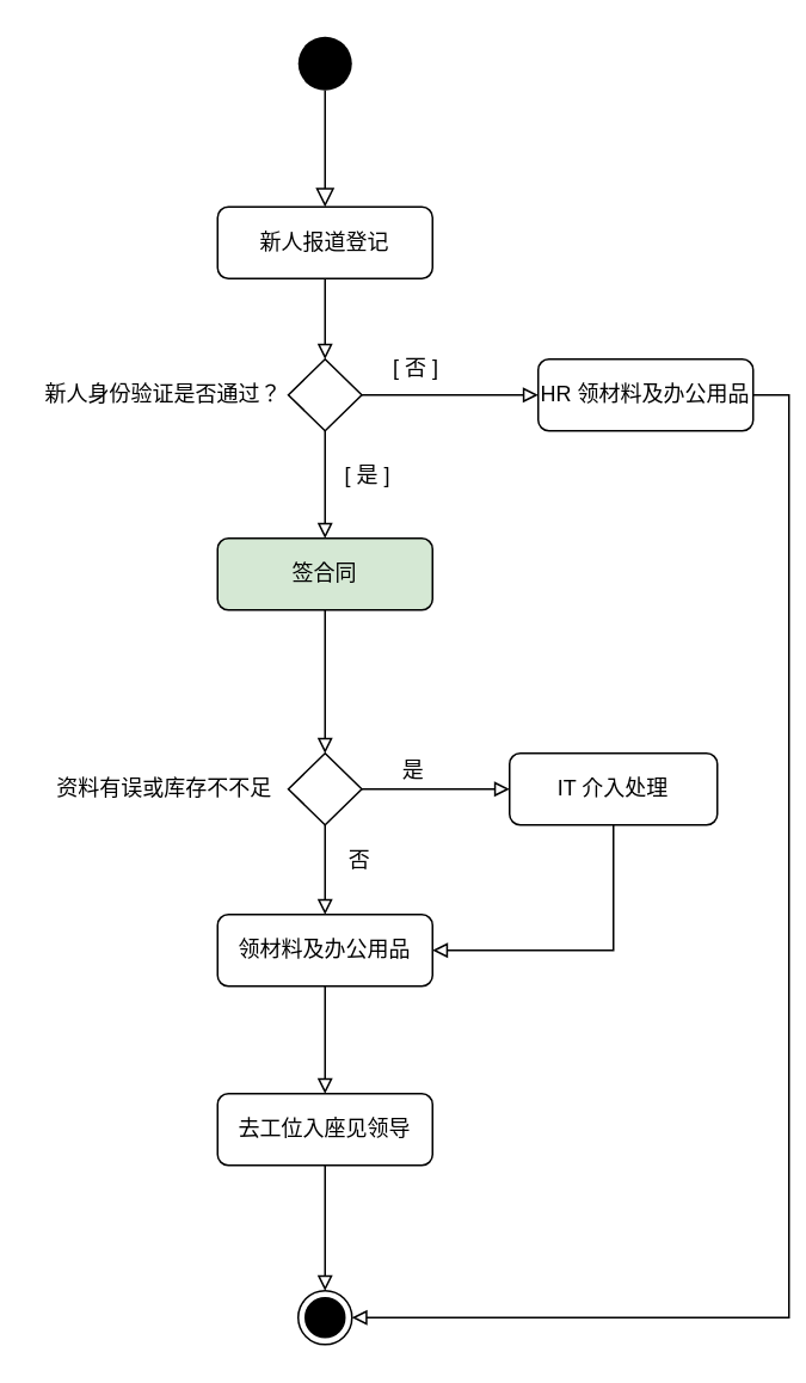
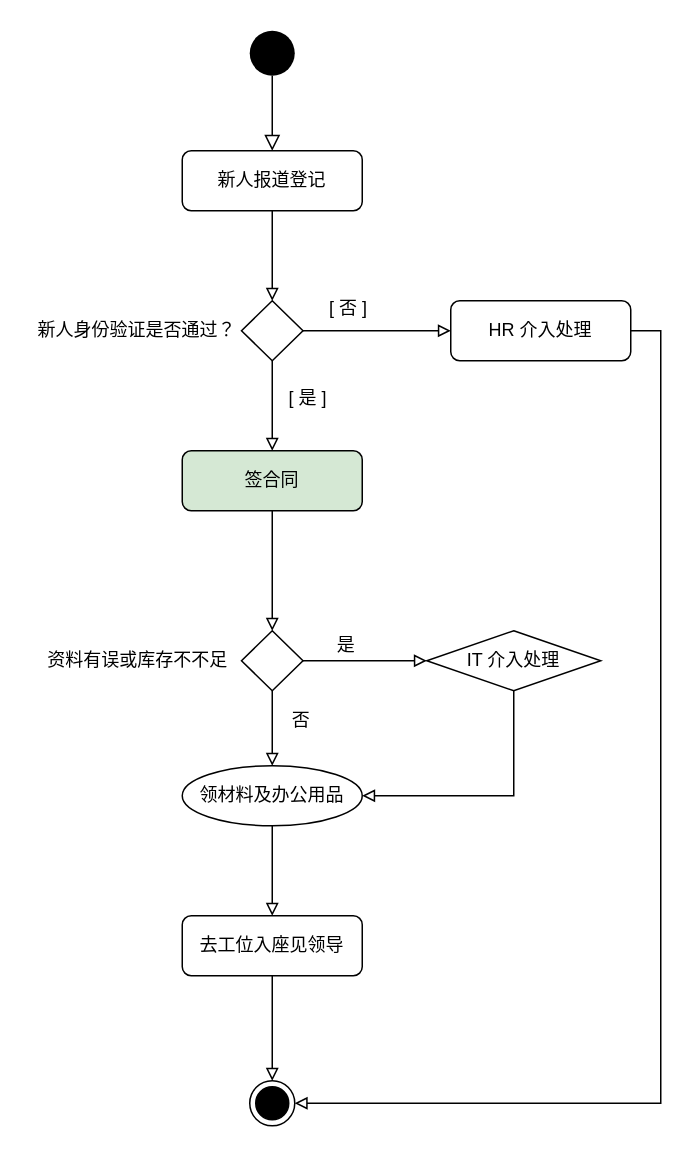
  <mxCell id="0" />
  <mxCell id="1" parent="0" />
  <mxCell id="2" style="edgeStyle=orthogonalEdgeStyle;rounded=0;orthogonalLoop=1;jettySize=auto;html=1;exitX=0.5;exitY=1;exitDx=0;exitDy=0;entryX=0.5;entryY=0;entryDx=0;entryDy=0;endArrow=block;endFill=0;" edge="1" parent="1" source="3" target="15"><mxGeometry relative="1" as="geometry" /></mxCell>
- <mxCell id="3" value="新人报道登记" style="rounded=1;whiteSpace=wrap;html=1;fontSize=12;glass=0;strokeWidth=1;shadow=0;" vertex="1" parent="1"><mxGeometry x="121" y="115" width="120" height="40" as="geometry" /></mxCell>
+ <mxCell id="3" value="新人报道登记" style="rounded=1;whiteSpace=wrap;html=1;fontSize=12;glass=0;strokeWidth=1;shadow=0;" vertex="1" parent="1"><mxGeometry x="121" y="100" width="120" height="40" as="geometry" /></mxCell>
  <mxCell id="4" value="" style="ellipse;fillColor=#000000;strokeColor=none;" vertex="1" parent="1"><mxGeometry x="166" y="20" width="30" height="30" as="geometry" /></mxCell>
  <mxCell id="5" value="" style="rounded=0;html=1;jettySize=auto;orthogonalLoop=1;fontSize=11;endArrow=block;endFill=0;endSize=8;strokeWidth=1;shadow=0;labelBackgroundColor=none;edgeStyle=orthogonalEdgeStyle;exitX=0.5;exitY=1;exitDx=0;exitDy=0;entryX=0.5;entryY=0;entryDx=0;entryDy=0;" edge="1" parent="1" source="4" target="3"><mxGeometry x="90" y="-250" as="geometry"><mxPoint x="191" y="110" as="sourcePoint" /><mxPoint x="371" y="80" as="targetPoint" /></mxGeometry></mxCell>
  <mxCell id="6" value="签合同" style="rounded=1;whiteSpace=wrap;html=1;fontSize=12;glass=0;strokeWidth=1;shadow=0;fillColor=#d5e8d4;" vertex="1" parent="1"><mxGeometry x="121" y="300" width="120" height="40" as="geometry" /></mxCell>
  <mxCell id="7" style="edgeStyle=orthogonalEdgeStyle;rounded=0;orthogonalLoop=1;jettySize=auto;html=1;entryX=0.5;entryY=0;entryDx=0;entryDy=0;endArrow=block;endFill=0;strokeWidth=1;" edge="1" parent="1" source="6" target="23"><mxGeometry x="90" y="-250" as="geometry"><mxPoint x="181" y="400" as="targetPoint" /></mxGeometry></mxCell>
  <mxCell id="8" style="edgeStyle=orthogonalEdgeStyle;rounded=0;orthogonalLoop=1;jettySize=auto;html=1;entryX=0.5;entryY=0;entryDx=0;entryDy=0;endArrow=block;endFill=0;" edge="1" parent="1" source="9" target="10"><mxGeometry relative="1" as="geometry"><mxPoint x="181" y="610" as="targetPoint" /></mxGeometry></mxCell>
- <mxCell id="9" value="领材料及办公用品" style="rounded=1;whiteSpace=wrap;html=1;fontSize=12;glass=0;strokeWidth=1;shadow=0;" vertex="1" parent="1"><mxGeometry x="121" y="510" width="120" height="40" as="geometry" /></mxCell>
+ <mxCell id="9" value="领材料及办公用品" style="ellipse;whiteSpace=wrap;html=1;fontSize=12;glass=0;strokeWidth=1;shadow=0;" vertex="1" parent="1"><mxGeometry x="121" y="510" width="120" height="40" as="geometry" /></mxCell>
  <mxCell id="10" value="去工位入座见领导" style="rounded=1;whiteSpace=wrap;html=1;fontSize=12;glass=0;strokeWidth=1;shadow=0;" vertex="1" parent="1"><mxGeometry x="121" y="610" width="120" height="40" as="geometry" /></mxCell>
  <mxCell id="11" style="edgeStyle=elbowEdgeStyle;rounded=0;orthogonalLoop=1;jettySize=auto;html=1;endArrow=block;endFill=0;strokeWidth=1;exitX=1;exitY=0.5;exitDx=0;exitDy=0;entryX=0;entryY=0.5;entryDx=0;entryDy=0;" edge="1" parent="1" source="15" target="20"><mxGeometry x="90" y="-250" as="geometry"><Array as="points" /><mxPoint x="390" y="570" as="sourcePoint" /><mxPoint x="310" y="220" as="targetPoint" /></mxGeometry></mxCell>
  <mxCell id="12" value="" style="ellipse;html=1;shape=endState;fillColor=#000000;strokeColor=#000000;" vertex="1" parent="1"><mxGeometry x="166" y="720" width="30" height="30" as="geometry" /></mxCell>
  <mxCell id="13" style="edgeStyle=elbowEdgeStyle;rounded=0;orthogonalLoop=1;jettySize=auto;elbow=vertical;html=1;exitX=0.5;exitY=1;exitDx=0;exitDy=0;endArrow=block;endFill=0;strokeWidth=1;" edge="1" parent="1" source="10" target="12"><mxGeometry x="90" y="-350" as="geometry" /></mxCell>
  <mxCell id="14" style="edgeStyle=orthogonalEdgeStyle;rounded=0;orthogonalLoop=1;jettySize=auto;html=1;exitX=0.5;exitY=1;exitDx=0;exitDy=0;endArrow=block;endFill=0;" edge="1" parent="1" source="15" target="6"><mxGeometry relative="1" as="geometry" /></mxCell>
  <mxCell id="15" value="" style="rhombus;whiteSpace=wrap;html=1;" vertex="1" parent="1"><mxGeometry x="160.5" y="200" width="41" height="40" as="geometry" /></mxCell>
  <mxCell id="16" value="新人身份验证是否通过？" style="text;html=1;strokeColor=none;fillColor=none;align=center;verticalAlign=middle;whiteSpace=wrap;rounded=0;" vertex="1" parent="1"><mxGeometry x="20.5" y="207.5" width="140" height="25" as="geometry" /></mxCell>
  <mxCell id="17" value="[ 否 ]" style="text;html=1;strokeColor=none;fillColor=none;align=center;verticalAlign=middle;whiteSpace=wrap;rounded=0;" vertex="1" parent="1"><mxGeometry x="201.5" y="190" width="60" height="30" as="geometry" /></mxCell>
  <mxCell id="18" value="[ 是 ]" style="text;html=1;strokeColor=none;fillColor=none;align=center;verticalAlign=middle;whiteSpace=wrap;rounded=0;" vertex="1" parent="1"><mxGeometry x="175" y="250" width="60" height="30" as="geometry" /></mxCell>
  <mxCell id="19" style="edgeStyle=orthogonalEdgeStyle;rounded=0;orthogonalLoop=1;jettySize=auto;html=1;exitX=1;exitY=0.5;exitDx=0;exitDy=0;endArrow=block;endFill=0;entryX=1;entryY=0.5;entryDx=0;entryDy=0;" edge="1" parent="1" source="20" target="12"><mxGeometry relative="1" as="geometry"><mxPoint x="490" y="760" as="targetPoint" /></mxGeometry></mxCell>
- <mxCell id="20" value="HR 领材料及办公用品" style="rounded=1;whiteSpace=wrap;html=1;fontSize=12;glass=0;strokeWidth=1;shadow=0;" vertex="1" parent="1"><mxGeometry x="300" y="200" width="120" height="40" as="geometry" /></mxCell>
+ <mxCell id="20" value="HR 介入处理" style="rounded=1;whiteSpace=wrap;html=1;fontSize=12;glass=0;strokeWidth=1;shadow=0;" vertex="1" parent="1"><mxGeometry x="300" y="200" width="120" height="40" as="geometry" /></mxCell>
  <mxCell id="21" style="edgeStyle=orthogonalEdgeStyle;rounded=0;orthogonalLoop=1;jettySize=auto;html=1;entryX=0.5;entryY=0;entryDx=0;entryDy=0;endArrow=block;endFill=0;" edge="1" parent="1" source="23" target="9"><mxGeometry relative="1" as="geometry" /></mxCell>
  <mxCell id="22" style="edgeStyle=orthogonalEdgeStyle;rounded=0;orthogonalLoop=1;jettySize=auto;html=1;exitX=1;exitY=0.5;exitDx=0;exitDy=0;entryX=0;entryY=0.5;entryDx=0;entryDy=0;endArrow=block;endFill=0;" edge="1" parent="1" source="23" target="27"><mxGeometry relative="1" as="geometry" /></mxCell>
  <mxCell id="23" value="" style="rhombus;whiteSpace=wrap;html=1;" vertex="1" parent="1"><mxGeometry x="160.5" y="420" width="41" height="40" as="geometry" /></mxCell>
  <mxCell id="24" value="资料有误或库存不不足" style="text;html=1;align=center;verticalAlign=middle;resizable=0;points=[];autosize=1;strokeColor=none;fillColor=none;" vertex="1" parent="1"><mxGeometry x="20.5" y="430" width="140" height="20" as="geometry" /></mxCell>
  <mxCell id="25" value="否" style="text;html=1;align=center;verticalAlign=middle;resizable=0;points=[];autosize=1;strokeColor=none;fillColor=none;" vertex="1" parent="1"><mxGeometry x="185" y="470" width="30" height="20" as="geometry" /></mxCell>
  <mxCell id="26" style="edgeStyle=orthogonalEdgeStyle;rounded=0;orthogonalLoop=1;jettySize=auto;html=1;entryX=1;entryY=0.5;entryDx=0;entryDy=0;endArrow=block;endFill=0;" edge="1" parent="1" source="27" target="9"><mxGeometry relative="1" as="geometry"><Array as="points"><mxPoint x="342" y="530" /></Array></mxGeometry></mxCell>
- <mxCell id="27" value="IT 介入处理" style="rounded=1;whiteSpace=wrap;html=1;fontSize=12;glass=0;strokeWidth=1;shadow=0;" vertex="1" parent="1"><mxGeometry x="284" y="420" width="116" height="40" as="geometry" /></mxCell>
+ <mxCell id="27" value="IT 介入处理" style="rhombus;whiteSpace=wrap;html=1;fontSize=12;glass=0;strokeWidth=1;shadow=0;" vertex="1" parent="1"><mxGeometry x="284" y="420" width="116" height="40" as="geometry" /></mxCell>
  <mxCell id="28" value="是" style="text;html=1;align=center;verticalAlign=middle;resizable=0;points=[];autosize=1;strokeColor=none;fillColor=none;" vertex="1" parent="1"><mxGeometry x="215" y="420" width="30" height="20" as="geometry" /></mxCell>
